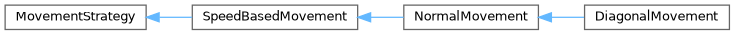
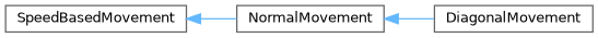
  digraph {
    rankdir=LR
    node [color=grey40 fillcolor=white fontname=Helvetica fontsize=10 shape=box style=filled]
    edge [color=steelblue1 dir=back fontname=Helvetica fontsize=10 labelfontname=Helvetica labelfontsize=10 style=solid]
-   n1 [height=0.2 label=MovementStrategy width=0.4]
    n2 [height=0.2 label=SpeedBasedMovement width=0.4]
    n3 [height=0.2 label=NormalMovement width=0.4]
    n4 [height=0.2 label=DiagonalMovement width=0.4]
-   n1 -> n2
    n2 -> n3
    n3 -> n4
  }
